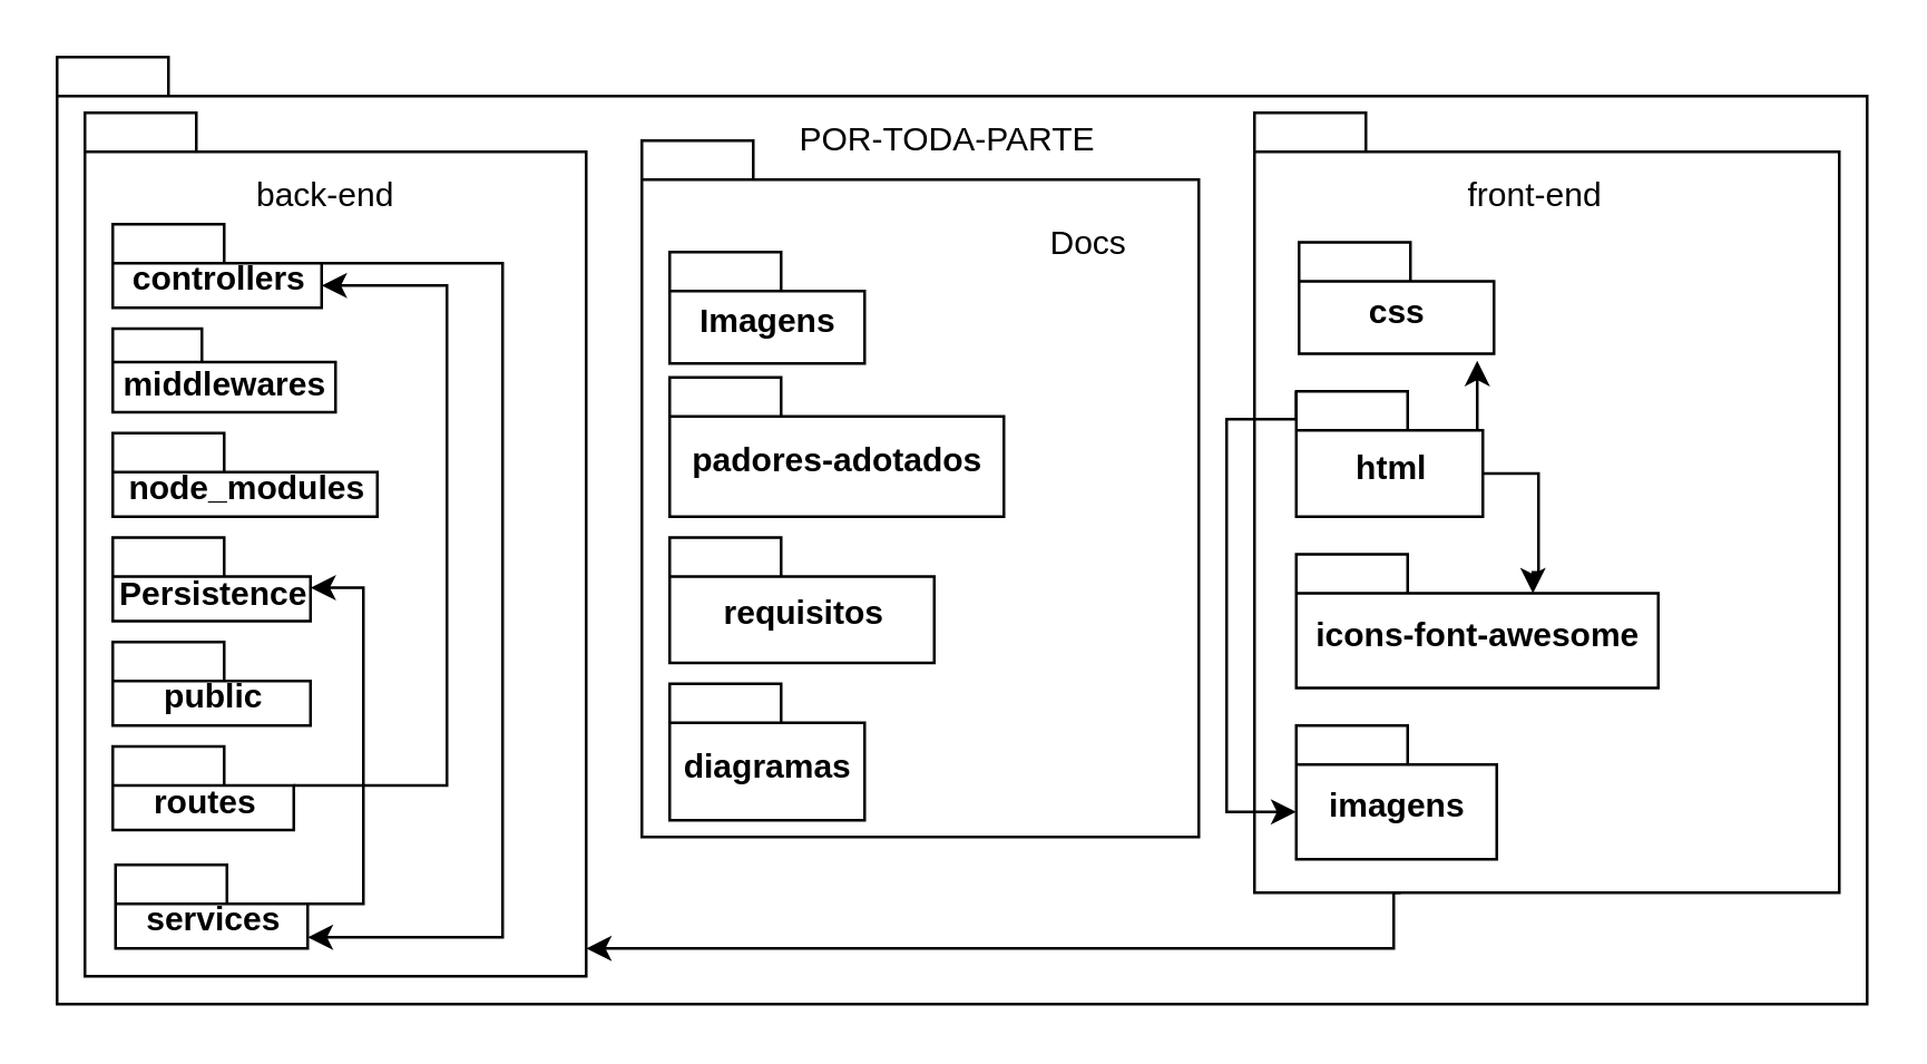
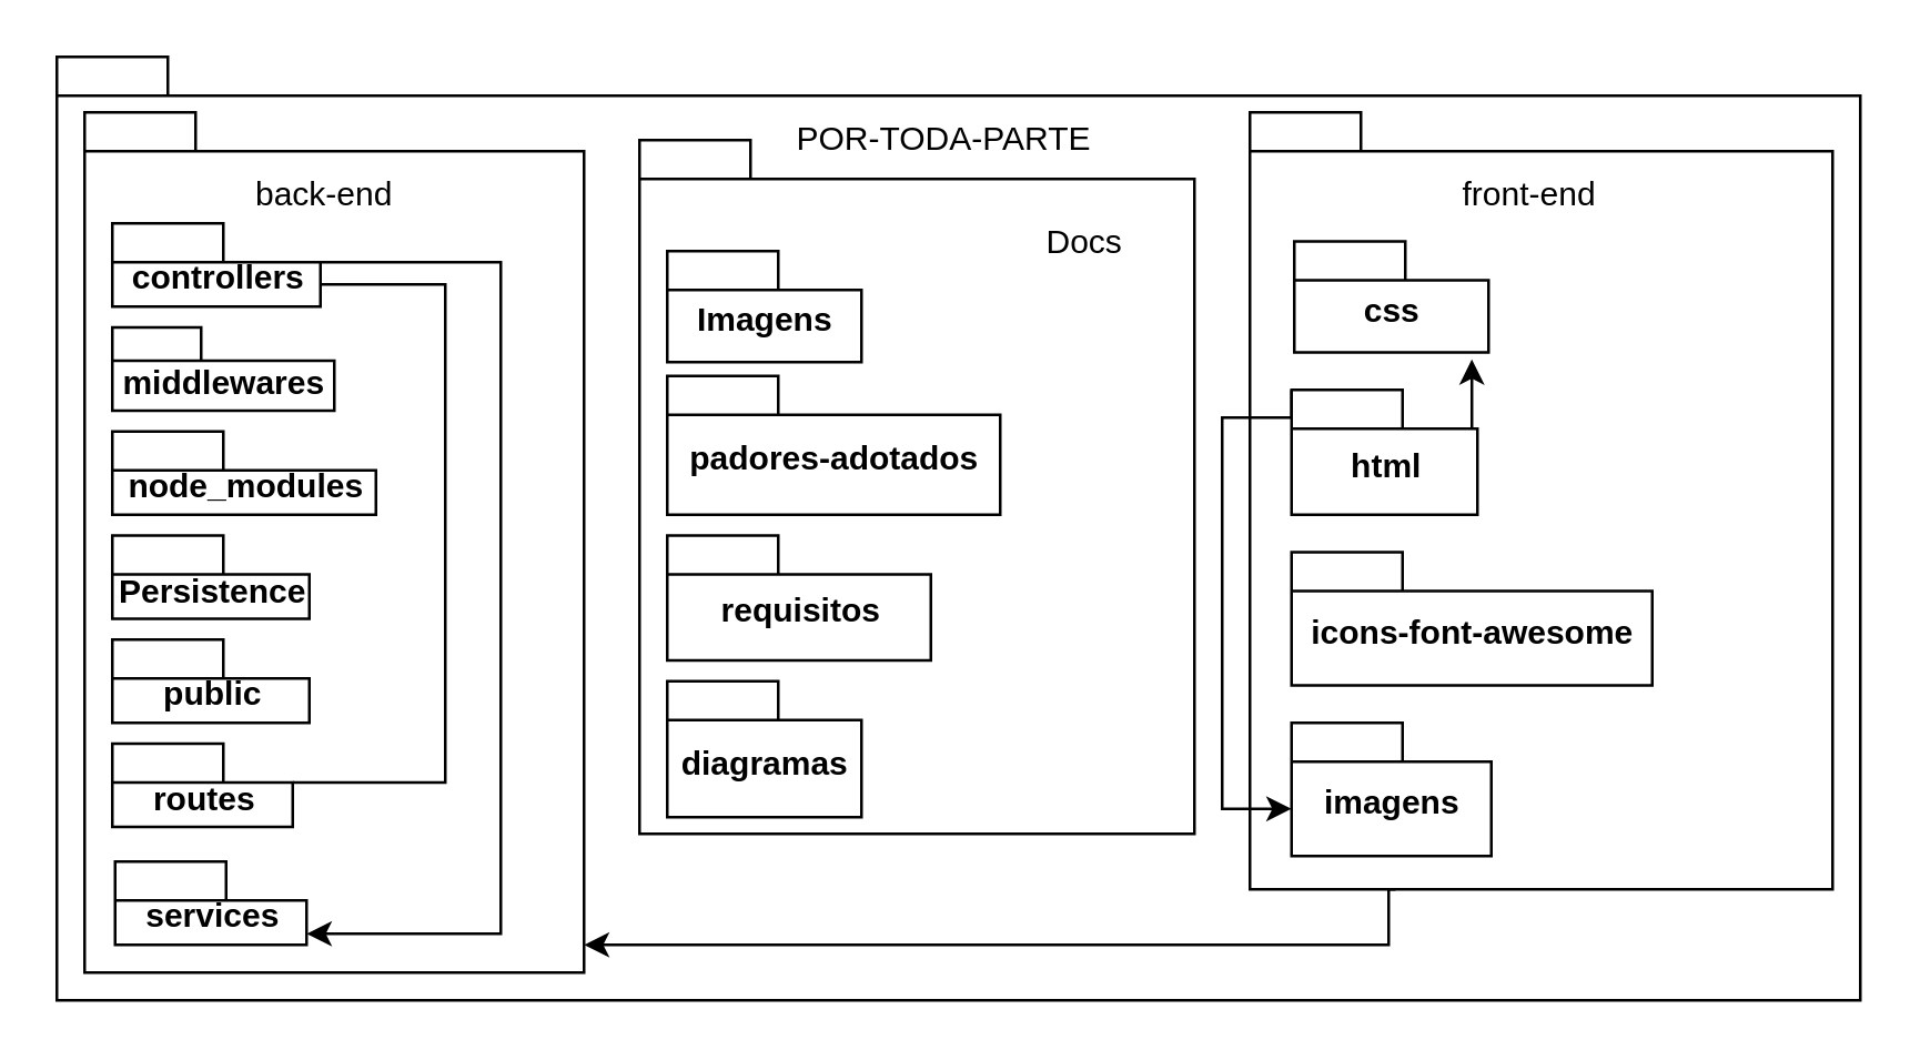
  <mxCell id="0" />
  <mxCell id="1" parent="0" />
  <mxCell id="2" value="" style="shape=folder;fontStyle=1;spacingTop=10;tabWidth=40;tabHeight=14;tabPosition=left;html=1;" vertex="1" parent="1"><mxGeometry x="20" y="20" width="650" height="340" as="geometry" /></mxCell>
  <mxCell id="3" value="" style="shape=folder;fontStyle=1;spacingTop=10;tabWidth=40;tabHeight=14;tabPosition=left;html=1;" vertex="1" parent="1"><mxGeometry x="30" y="40" width="180" height="310" as="geometry" /></mxCell>
  <mxCell id="4" value="" style="shape=folder;fontStyle=1;spacingTop=10;tabWidth=40;tabHeight=14;tabPosition=left;html=1;" vertex="1" parent="1"><mxGeometry x="230" y="50" width="200" height="250" as="geometry" /></mxCell>
  <mxCell id="5" style="edgeStyle=orthogonalEdgeStyle;rounded=0;orthogonalLoop=1;jettySize=auto;html=1;exitX=0.25;exitY=1;exitDx=0;exitDy=0;exitPerimeter=0;" edge="1" parent="1" source="6" target="3"><mxGeometry relative="1" as="geometry"><Array as="points"><mxPoint x="500" y="320" /><mxPoint x="500" y="340" /></Array></mxGeometry></mxCell>
  <mxCell id="6" value="" style="shape=folder;fontStyle=1;spacingTop=10;tabWidth=40;tabHeight=14;tabPosition=left;html=1;" vertex="1" parent="1"><mxGeometry x="450" y="40" width="210" height="280" as="geometry" /></mxCell>
  <mxCell id="7" value="POR-TODA-PARTE" style="text;html=1;resizable=0;points=[];autosize=1;align=left;verticalAlign=top;spacingTop=-4;" vertex="1" parent="1"><mxGeometry x="285" y="40" width="120" height="20" as="geometry" /></mxCell>
  <mxCell id="8" value="back-end" style="text;html=1;resizable=0;points=[];autosize=1;align=left;verticalAlign=top;spacingTop=-4;" vertex="1" parent="1"><mxGeometry x="90" y="60" width="60" height="20" as="geometry" /></mxCell>
  <mxCell id="9" value="middlewares" style="shape=folder;fontStyle=1;spacingTop=10;tabWidth=32;tabHeight=12;tabPosition=left;html=1;" vertex="1" parent="1"><mxGeometry x="40" y="117.5" width="80" height="30" as="geometry" /></mxCell>
  <mxCell id="10" style="edgeStyle=orthogonalEdgeStyle;rounded=0;orthogonalLoop=1;jettySize=auto;html=1;exitX=0;exitY=0;exitDx=75;exitDy=14;exitPerimeter=0;entryX=0;entryY=0;entryDx=69;entryDy=26;entryPerimeter=0;" edge="1" parent="1" source="11" target="18"><mxGeometry relative="1" as="geometry"><Array as="points"><mxPoint x="180" y="94" /><mxPoint x="180" y="336" /></Array></mxGeometry></mxCell>
  <mxCell id="11" value="controllers" style="shape=folder;fontStyle=1;spacingTop=10;tabWidth=40;tabHeight=14;tabPosition=left;html=1;" vertex="1" parent="1"><mxGeometry x="40" y="80" width="75" height="30" as="geometry" /></mxCell>
  <mxCell id="12" value="node_modules" style="shape=folder;fontStyle=1;spacingTop=10;tabWidth=40;tabHeight=14;tabPosition=left;html=1;" vertex="1" parent="1"><mxGeometry x="40" y="155" width="95" height="30" as="geometry" /></mxCell>
  <mxCell id="13" value="Persistence" style="shape=folder;fontStyle=1;spacingTop=10;tabWidth=40;tabHeight=14;tabPosition=left;html=1;" vertex="1" parent="1"><mxGeometry x="40" y="192.5" width="71" height="30" as="geometry" /></mxCell>
  <mxCell id="14" value="public" style="shape=folder;fontStyle=1;spacingTop=10;tabWidth=40;tabHeight=14;tabPosition=left;html=1;" vertex="1" parent="1"><mxGeometry x="40" y="230" width="71" height="30" as="geometry" /></mxCell>
- <mxCell id="15" style="edgeStyle=orthogonalEdgeStyle;rounded=0;orthogonalLoop=1;jettySize=auto;html=1;exitX=0;exitY=0;exitDx=65;exitDy=14;exitPerimeter=0;entryX=0;entryY=0;entryDx=75;entryDy=22;entryPerimeter=0;" edge="1" parent="1" source="16" target="11"><mxGeometry relative="1" as="geometry"><Array as="points"><mxPoint x="160" y="282" /><mxPoint x="160" y="102" /></Array></mxGeometry></mxCell>
+ <mxCell id="15" style="edgeStyle=orthogonalEdgeStyle;rounded=0;orthogonalLoop=1;jettySize=auto;html=1;exitX=0;exitY=0;exitDx=65;exitDy=14;exitPerimeter=0;entryX=0;entryY=0;entryDx=75;entryDy=22;entryPerimeter=0;endArrow=none;" edge="1" parent="1" source="16" target="11"><mxGeometry relative="1" as="geometry"><Array as="points"><mxPoint x="160" y="282" /><mxPoint x="160" y="102" /></Array></mxGeometry></mxCell>
  <mxCell id="16" value="routes" style="shape=folder;fontStyle=1;spacingTop=10;tabWidth=40;tabHeight=14;tabPosition=left;html=1;" vertex="1" parent="1"><mxGeometry x="40" y="267.5" width="65" height="30" as="geometry" /></mxCell>
- <mxCell id="17" style="edgeStyle=orthogonalEdgeStyle;rounded=0;orthogonalLoop=1;jettySize=auto;html=1;exitX=0;exitY=0;exitDx=69;exitDy=14;exitPerimeter=0;entryX=0;entryY=0;entryDx=71;entryDy=18;entryPerimeter=0;" edge="1" parent="1" source="18" target="13"><mxGeometry relative="1" as="geometry" /></mxCell>
  <mxCell id="18" value="services" style="shape=folder;fontStyle=1;spacingTop=10;tabWidth=40;tabHeight=14;tabPosition=left;html=1;" vertex="1" parent="1"><mxGeometry x="41" y="310" width="69" height="30" as="geometry" /></mxCell>
  <mxCell id="19" value="Imagens" style="shape=folder;fontStyle=1;spacingTop=10;tabWidth=40;tabHeight=14;tabPosition=left;html=1;" vertex="1" parent="1"><mxGeometry x="240" y="90" width="70" height="40" as="geometry" /></mxCell>
  <mxCell id="20" value="requisitos" style="shape=folder;fontStyle=1;spacingTop=10;tabWidth=40;tabHeight=14;tabPosition=left;html=1;" vertex="1" parent="1"><mxGeometry x="240" y="192.5" width="95" height="45" as="geometry" /></mxCell>
  <mxCell id="21" value="diagramas" style="shape=folder;fontStyle=1;spacingTop=10;tabWidth=40;tabHeight=14;tabPosition=left;html=1;" vertex="1" parent="1"><mxGeometry x="240" y="245" width="70" height="49" as="geometry" /></mxCell>
  <mxCell id="22" value="css" style="shape=folder;fontStyle=1;spacingTop=10;tabWidth=40;tabHeight=14;tabPosition=left;html=1;" vertex="1" parent="1"><mxGeometry x="466" y="86.5" width="70" height="40" as="geometry" /></mxCell>
  <mxCell id="23" style="edgeStyle=orthogonalEdgeStyle;rounded=0;orthogonalLoop=1;jettySize=auto;html=1;exitX=0;exitY=0;exitDx=67;exitDy=14;exitPerimeter=0;entryX=0.914;entryY=1.063;entryDx=0;entryDy=0;entryPerimeter=0;" edge="1" parent="1" source="26" target="22"><mxGeometry relative="1" as="geometry" /></mxCell>
  <mxCell id="24" style="edgeStyle=orthogonalEdgeStyle;rounded=0;orthogonalLoop=1;jettySize=auto;html=1;exitX=0;exitY=0;exitDx=0;exitDy=0;exitPerimeter=0;entryX=0;entryY=0;entryDx=0;entryDy=31;entryPerimeter=0;" edge="1" parent="1" source="26" target="27"><mxGeometry relative="1" as="geometry"><Array as="points"><mxPoint x="465" y="150" /><mxPoint x="440" y="150" /><mxPoint x="440" y="291" /></Array></mxGeometry></mxCell>
- <mxCell id="25" style="edgeStyle=orthogonalEdgeStyle;rounded=0;orthogonalLoop=1;jettySize=auto;html=1;exitX=0;exitY=0;exitDx=67;exitDy=29.5;exitPerimeter=0;entryX=0;entryY=0;entryDx=85;entryDy=14;entryPerimeter=0;" edge="1" parent="1" source="26" target="28"><mxGeometry relative="1" as="geometry" /></mxCell>
  <mxCell id="26" value="html" style="shape=folder;fontStyle=1;spacingTop=10;tabWidth=40;tabHeight=14;tabPosition=left;html=1;" vertex="1" parent="1"><mxGeometry x="465" y="140" width="67" height="45" as="geometry" /></mxCell>
  <mxCell id="27" value="imagens" style="shape=folder;fontStyle=1;spacingTop=10;tabWidth=40;tabHeight=14;tabPosition=left;html=1;" vertex="1" parent="1"><mxGeometry x="465" y="260" width="72" height="48" as="geometry" /></mxCell>
  <mxCell id="28" value="icons-font-awesome" style="shape=folder;fontStyle=1;spacingTop=10;tabWidth=40;tabHeight=14;tabPosition=left;html=1;" vertex="1" parent="1"><mxGeometry x="465" y="198.5" width="130" height="48" as="geometry" /></mxCell>
  <mxCell id="29" value="padores-adotados" style="shape=folder;fontStyle=1;spacingTop=10;tabWidth=40;tabHeight=14;tabPosition=left;html=1;" vertex="1" parent="1"><mxGeometry x="240" y="135" width="120" height="50" as="geometry" /></mxCell>
  <mxCell id="30" value="Docs" style="text;html=1;resizable=0;points=[];autosize=1;align=left;verticalAlign=top;spacingTop=-4;" vertex="1" parent="1"><mxGeometry x="375" y="76.5" width="40" height="20" as="geometry" /></mxCell>
  <mxCell id="31" value="front-end" style="text;html=1;resizable=0;points=[];autosize=1;align=left;verticalAlign=top;spacingTop=-4;" vertex="1" parent="1"><mxGeometry x="525" y="60" width="60" height="20" as="geometry" /></mxCell>
